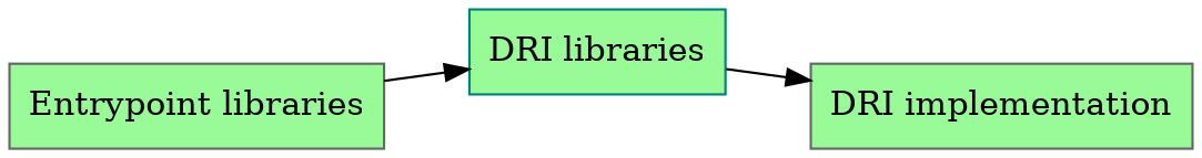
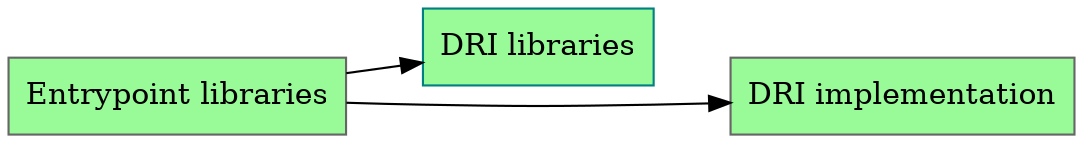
  digraph {
    rankdir=LR
    node [color=gray40 fillcolor=palegreen shape=rectangle style=filled]
    edge [color=black]
    n1 [label="Entrypoint libraries"]
    n2 [color=teal label="DRI libraries"]
    n3 [label="DRI implementation"]
    n1 -> n2
-   n2 -> n3
+   n1 -> n3
  }
